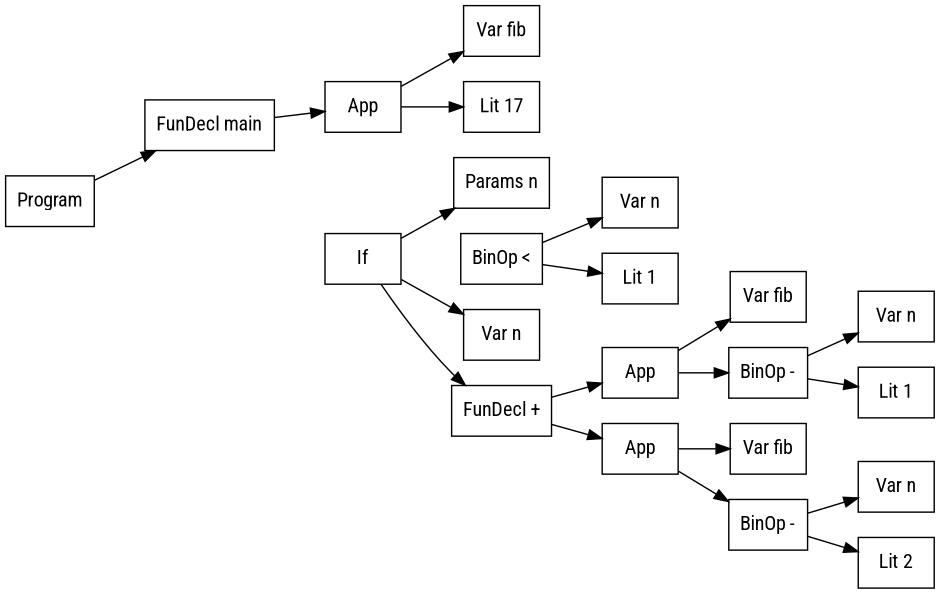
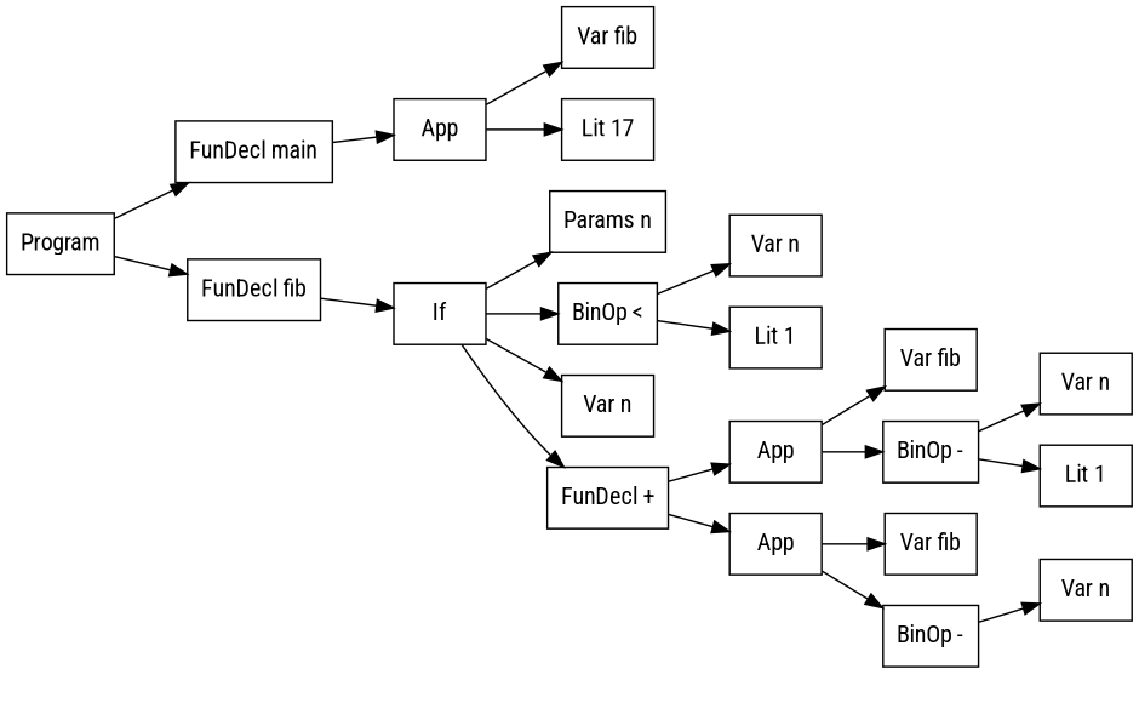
  digraph {
    fontname="Roboto Condensed"
    rankdir=LR
    node [fontname="Roboto Condensed" shape=box]
    edge [fontname="Roboto Condensed"]
    n1 [label=Program]
    n2 [label="FunDecl main"]
+   n3 [label="FunDecl fib"]
    n4 [label=App]
    n5 [label=If]
    n6 [label="Var fib"]
    n7 [label="Lit 17"]
    n8 [label="Params n"]
    n9 [label="BinOp <"]
    n10 [label="Var n"]
    n11 [label="FunDecl +"]
    n12 [label="Var n"]
    n13 [label="Lit 1"]
    n14 [label=App]
    n15 [label=App]
    n16 [label="Var fib"]
    n17 [label="BinOp -"]
    n18 [label="Var fib"]
    n19 [label="BinOp -"]
    n20 [label="Var n"]
    n21 [label="Lit 1"]
    n22 [label="Var n"]
-   n23 [label="Lit 2"]
    n1 -> n2
+   n1 -> n3
    n2 -> n4
+   n3 -> n5
    n4 -> n6
    n4 -> n7
    n5 -> n8
+   n5 -> n9
    n5 -> n10
    n5 -> n11
    n9 -> n12
    n9 -> n13
    n11 -> n14
    n11 -> n15
    n14 -> n16
    n14 -> n17
    n15 -> n18
    n15 -> n19
    n17 -> n20
    n17 -> n21
    n19 -> n22
-   n19 -> n23
  }
